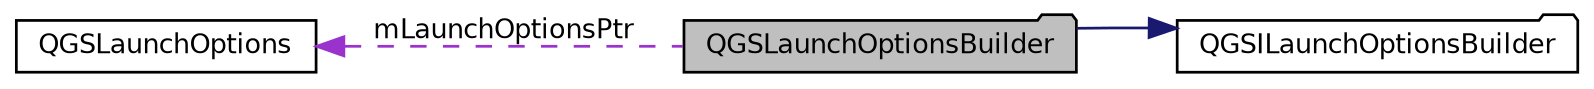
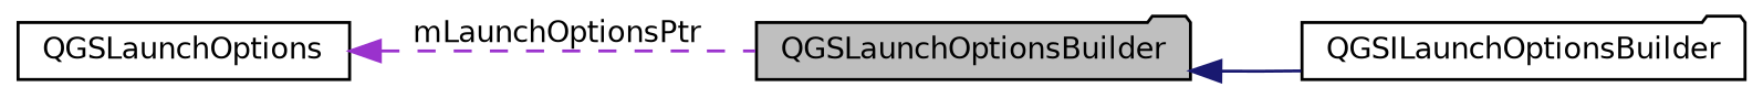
  digraph {
    rankdir=LR
    node [color=black fillcolor=white fontname=Helvetica fontsize=10 shape=folder style=filled]
    edge [dir=back fontname=Helvetica fontsize=10 labelfontname=Helvetica labelfontsize=10]
    n1 [fillcolor=grey75 fontcolor=black height=0.2 label=QGSLaunchOptionsBuilder width=0.4]
    n2 [height=0.2 label=QGSILaunchOptionsBuilder width=0.4]
    n3 [height=0.2 label=QGSLaunchOptions shape=box width=0.4]
-   n2 -> n1 [color=midnightblue style=solid]
+   n1 -> n2 [color=midnightblue style=solid]
    n3 -> n1 [color=darkorchid3 label=" mLaunchOptionsPtr" style=dashed]
  }
